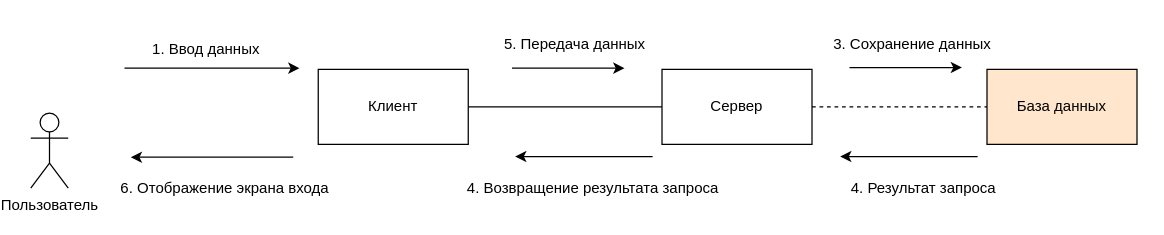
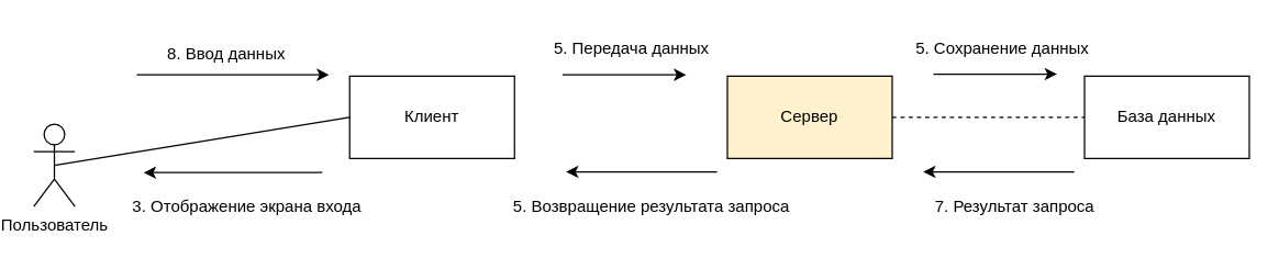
  <mxCell id="0" />
  <mxCell id="1" parent="0" />
  <mxCell id="2" value="Пользователь" style="shape=umlActor;verticalLabelPosition=bottom;verticalAlign=top;html=1;outlineConnect=0;" vertex="1" parent="1"><mxGeometry x="20" y="90" width="30" height="60" as="geometry" /></mxCell>
- <mxCell id="3" value="" style="edgeStyle=orthogonalEdgeStyle;rounded=0;orthogonalLoop=1;jettySize=auto;html=1;endArrow=none;endFill=0;" edge="1" parent="1" source="4" target="11"><mxGeometry relative="1" as="geometry"><Array as="points"><mxPoint x="435" y="85" /><mxPoint x="435" y="85" /></Array></mxGeometry></mxCell>
  <mxCell id="4" value="Клиент" style="rounded=0;whiteSpace=wrap;html=1;" vertex="1" parent="1"><mxGeometry x="250" y="55" width="120" height="60" as="geometry" /></mxCell>
+ <mxCell id="5" value="" style="endArrow=none;html=1;rounded=0;exitX=0.5;exitY=0.5;exitDx=0;exitDy=0;exitPerimeter=0;entryX=0;entryY=0.5;entryDx=0;entryDy=0;" edge="1" parent="1" source="2" target="4"><mxGeometry width="50" height="50" relative="1" as="geometry"><mxPoint x="275" y="65" as="sourcePoint" /><mxPoint x="325" y="15" as="targetPoint" /></mxGeometry></mxCell>
  <mxCell id="6" value="" style="endArrow=classic;html=1;rounded=0;" edge="1" parent="1"><mxGeometry width="50" height="50" relative="1" as="geometry"><mxPoint x="95" y="54" as="sourcePoint" /><mxPoint x="235" y="54" as="targetPoint" /></mxGeometry></mxCell>
- <mxCell id="7" value="1. Ввод данных" style="text;html=1;align=center;verticalAlign=middle;resizable=0;points=[];autosize=1;strokeColor=none;fillColor=none;" vertex="1" parent="1"><mxGeometry x="105" y="24" width="110" height="30" as="geometry" /></mxCell>
+ <mxCell id="7" value="8. Ввод данных" style="text;html=1;align=center;verticalAlign=middle;resizable=0;points=[];autosize=1;strokeColor=none;fillColor=none;" vertex="1" parent="1"><mxGeometry x="105" y="24" width="110" height="30" as="geometry" /></mxCell>
  <mxCell id="8" value="" style="endArrow=classic;html=1;rounded=0;" edge="1" parent="1"><mxGeometry width="50" height="50" relative="1" as="geometry"><mxPoint x="230" y="125.25" as="sourcePoint" /><mxPoint x="100" y="125.25" as="targetPoint" /></mxGeometry></mxCell>
- <mxCell id="9" value="6. Отображение экрана входа" style="text;html=1;align=center;verticalAlign=middle;resizable=0;points=[];autosize=1;strokeColor=none;fillColor=none;" vertex="1" parent="1"><mxGeometry x="80" y="135.25" width="190" height="30" as="geometry" /></mxCell>
+ <mxCell id="9" value="3. Отображение экрана входа" style="text;html=1;align=center;verticalAlign=middle;resizable=0;points=[];autosize=1;strokeColor=none;fillColor=none;" vertex="1" parent="1"><mxGeometry x="80" y="135.25" width="190" height="30" as="geometry" /></mxCell>
  <mxCell id="10" value="" style="edgeStyle=orthogonalEdgeStyle;rounded=0;orthogonalLoop=1;jettySize=auto;html=1;endArrow=none;endFill=0;dashed=1;" edge="1" parent="1" source="11" target="12"><mxGeometry relative="1" as="geometry" /></mxCell>
- <mxCell id="11" value="Сервер" style="whiteSpace=wrap;html=1;rounded=0;" vertex="1" parent="1"><mxGeometry x="525" y="55" width="120" height="60" as="geometry" /></mxCell>
- <mxCell id="12" value="База данных" style="whiteSpace=wrap;html=1;rounded=0;fillColor=#ffe6cc;" vertex="1" parent="1"><mxGeometry x="785" y="55" width="120" height="60" as="geometry" /></mxCell>
+ <mxCell id="11" value="Сервер" style="whiteSpace=wrap;html=1;rounded=0;fillColor=#fff2cc;" vertex="1" parent="1"><mxGeometry x="525" y="55" width="120" height="60" as="geometry" /></mxCell>
+ <mxCell id="12" value="База данных" style="whiteSpace=wrap;html=1;rounded=0;" vertex="1" parent="1"><mxGeometry x="785" y="55" width="120" height="60" as="geometry" /></mxCell>
  <mxCell id="13" value="" style="endArrow=classic;html=1;rounded=0;" edge="1" parent="1"><mxGeometry width="50" height="50" relative="1" as="geometry"><mxPoint x="405" y="54" as="sourcePoint" /><mxPoint x="495" y="54" as="targetPoint" /></mxGeometry></mxCell>
  <mxCell id="14" value="5. Передача данных" style="text;html=1;align=center;verticalAlign=middle;resizable=0;points=[];autosize=1;strokeColor=none;fillColor=none;" vertex="1" parent="1"><mxGeometry x="385" y="20" width="140" height="30" as="geometry" /></mxCell>
  <mxCell id="15" value="" style="endArrow=classic;html=1;rounded=0;" edge="1" parent="1"><mxGeometry width="50" height="50" relative="1" as="geometry"><mxPoint x="675" y="53.5" as="sourcePoint" /><mxPoint x="765" y="53.5" as="targetPoint" /></mxGeometry></mxCell>
- <mxCell id="16" value="3. Сохранение данных&lt;br&gt;" style="text;html=1;align=center;verticalAlign=middle;resizable=0;points=[];autosize=1;strokeColor=none;fillColor=none;" vertex="1" parent="1"><mxGeometry x="650" y="20" width="150" height="30" as="geometry" /></mxCell>
+ <mxCell id="16" value="5. Сохранение данных&lt;br&gt;" style="text;html=1;align=center;verticalAlign=middle;resizable=0;points=[];autosize=1;strokeColor=none;fillColor=none;" vertex="1" parent="1"><mxGeometry x="650" y="20" width="150" height="30" as="geometry" /></mxCell>
  <mxCell id="17" value="" style="endArrow=classic;html=1;rounded=0;" edge="1" parent="1"><mxGeometry width="50" height="50" relative="1" as="geometry"><mxPoint x="777.5" y="124.75" as="sourcePoint" /><mxPoint x="667.5" y="124.75" as="targetPoint" /></mxGeometry></mxCell>
- <mxCell id="18" value="4. Результат запроса" style="text;html=1;strokeColor=none;fillColor=none;align=center;verticalAlign=middle;whiteSpace=wrap;rounded=0;" vertex="1" parent="1"><mxGeometry x="672.5" y="135.25" width="122.5" height="30" as="geometry" /></mxCell>
+ <mxCell id="18" value="7. Результат запроса" style="text;html=1;strokeColor=none;fillColor=none;align=center;verticalAlign=middle;whiteSpace=wrap;rounded=0;" vertex="1" parent="1"><mxGeometry x="672.5" y="135.25" width="122.5" height="30" as="geometry" /></mxCell>
  <mxCell id="19" value="" style="endArrow=classic;html=1;rounded=0;" edge="1" parent="1"><mxGeometry width="50" height="50" relative="1" as="geometry"><mxPoint x="517.5" y="124.75" as="sourcePoint" /><mxPoint x="407.5" y="124.75" as="targetPoint" /></mxGeometry></mxCell>
- <mxCell id="20" value="4. Возвращение результата запроса" style="text;html=1;strokeColor=none;fillColor=none;align=center;verticalAlign=middle;whiteSpace=wrap;rounded=0;" vertex="1" parent="1"><mxGeometry x="365" y="135.25" width="210" height="30" as="geometry" /></mxCell>
+ <mxCell id="20" value="5. Возвращение результата запроса" style="text;html=1;strokeColor=none;fillColor=none;align=center;verticalAlign=middle;whiteSpace=wrap;rounded=0;" vertex="1" parent="1"><mxGeometry x="365" y="135.25" width="210" height="30" as="geometry" /></mxCell>
